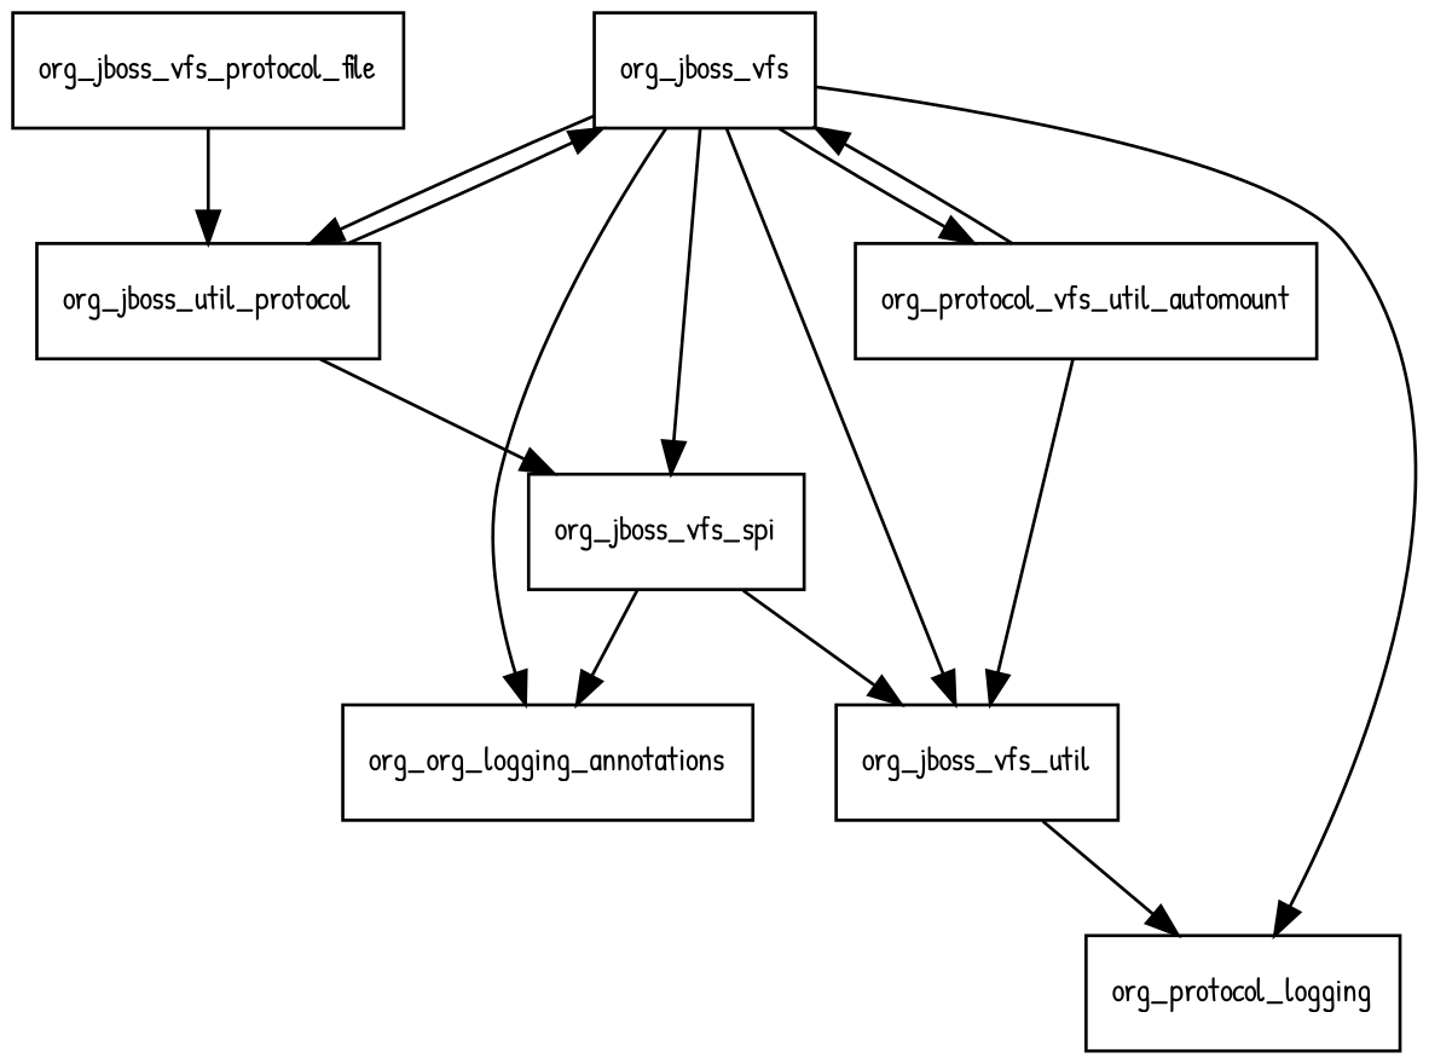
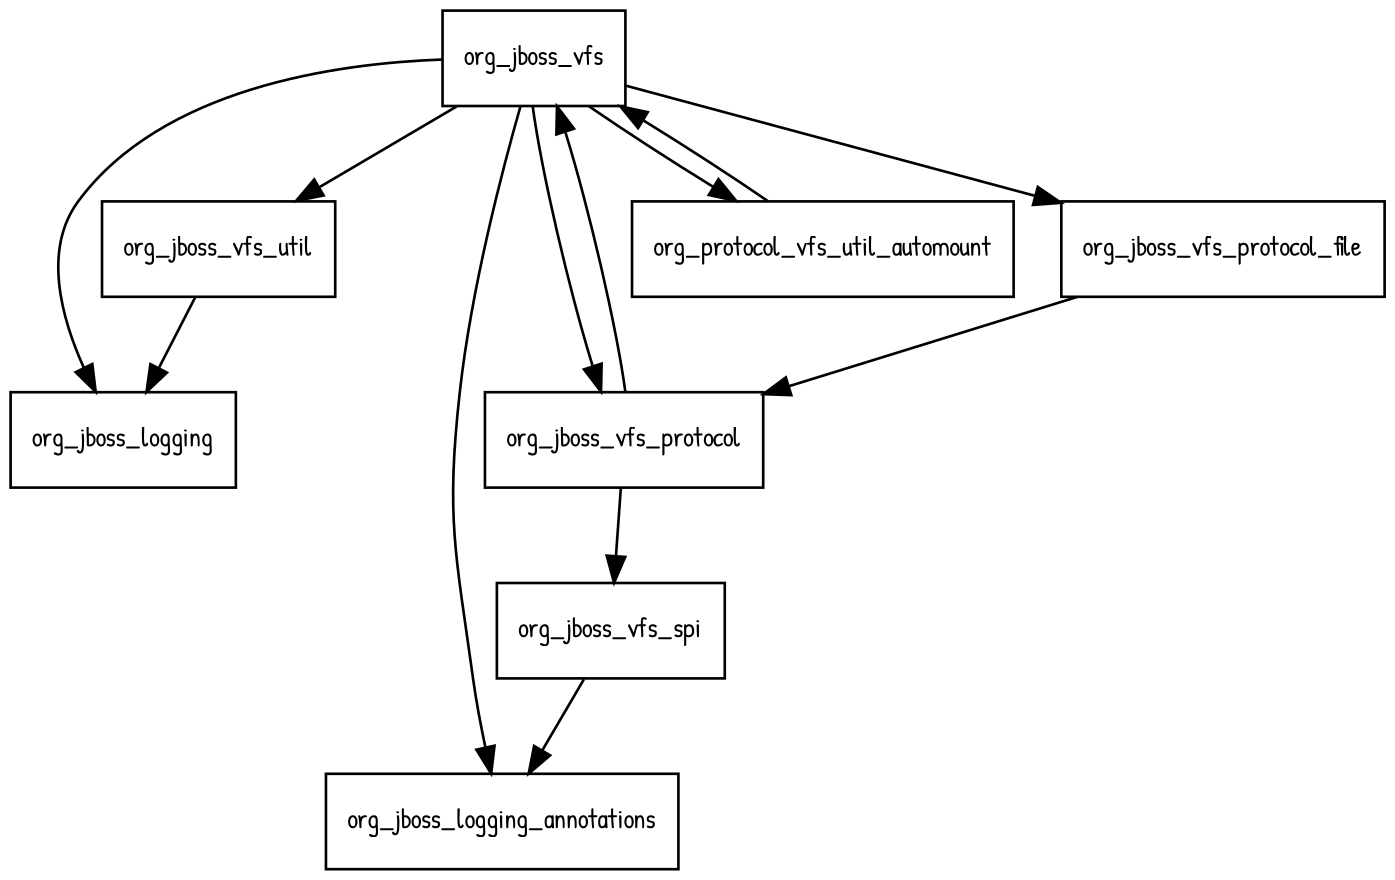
  digraph {
    fontname="Patrick Hand"
    node [fontname="Patrick Hand" fontsize=10.0 shape=box]
    edge [fontname="Patrick Hand"]
    org_jboss_vfs
-   org_jboss_logging [label=org_protocol_logging]
-   org_jboss_logging_annotations [label=org_org_logging_annotations]
-   org_jboss_vfs_protocol [label=org_jboss_util_protocol]
+   org_jboss_logging
+   org_jboss_logging_annotations
+   org_jboss_vfs_protocol
    org_jboss_vfs_spi
    org_jboss_vfs_util
    n7 [label=org_protocol_vfs_util_automount]
    org_jboss_vfs_protocol_file
    org_jboss_vfs -> org_jboss_logging
    org_jboss_vfs -> org_jboss_logging_annotations
    org_jboss_vfs -> org_jboss_vfs_protocol
-   org_jboss_vfs -> org_jboss_vfs_spi
+   org_jboss_vfs -> org_jboss_vfs_protocol_file
    org_jboss_vfs -> org_jboss_vfs_util
    org_jboss_vfs -> n7
    org_jboss_vfs_protocol -> org_jboss_vfs
    org_jboss_vfs_protocol -> org_jboss_vfs_spi
    org_jboss_vfs_spi -> org_jboss_logging_annotations
-   org_jboss_vfs_spi -> org_jboss_vfs_util
    org_jboss_vfs_util -> org_jboss_logging
    n7 -> org_jboss_vfs
-   n7 -> org_jboss_vfs_util
    org_jboss_vfs_protocol_file -> org_jboss_vfs_protocol
  }
